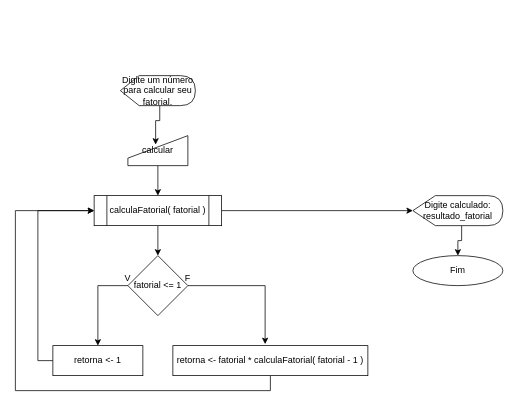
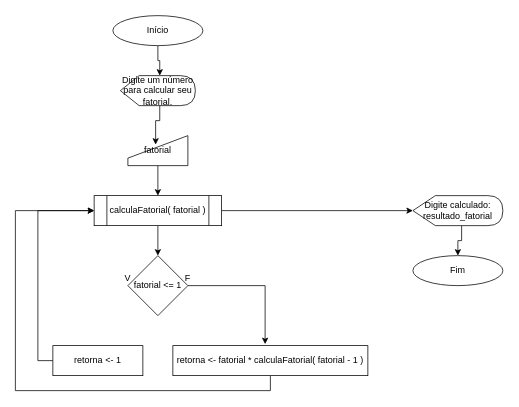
  <mxCell id="0" />
  <mxCell id="1" parent="0" />
+ <mxCell id="2" style="edgeStyle=orthogonalEdgeStyle;rounded=0;orthogonalLoop=1;jettySize=auto;html=1;exitX=0.5;exitY=1;exitDx=0;exitDy=0;entryX=0;entryY=0;entryDx=52.5;entryDy=0;entryPerimeter=0;" edge="1" parent="1" source="3" target="7"><mxGeometry relative="1" as="geometry" /></mxCell>
+ <mxCell id="3" value="Início" style="ellipse;whiteSpace=wrap;html=1;" vertex="1" parent="1"><mxGeometry x="150" y="20" width="120" height="40" as="geometry" /></mxCell>
  <mxCell id="4" style="edgeStyle=orthogonalEdgeStyle;rounded=0;orthogonalLoop=1;jettySize=auto;html=1;exitX=0.5;exitY=1;exitDx=0;exitDy=0;entryX=0.5;entryY=0;entryDx=0;entryDy=0;" edge="1" parent="1" source="5" target="10"><mxGeometry relative="1" as="geometry" /></mxCell>
- <mxCell id="5" value="calcular" style="shape=manualInput;whiteSpace=wrap;html=1;" vertex="1" parent="1"><mxGeometry x="170" y="180" width="80" height="40" as="geometry" /></mxCell>
+ <mxCell id="5" value="fatorial" style="shape=manualInput;whiteSpace=wrap;html=1;" vertex="1" parent="1"><mxGeometry x="170" y="180" width="80" height="40" as="geometry" /></mxCell>
  <mxCell id="6" style="edgeStyle=orthogonalEdgeStyle;rounded=0;orthogonalLoop=1;jettySize=auto;html=1;exitX=0;exitY=0;exitDx=52.5;exitDy=40;exitPerimeter=0;entryX=0.463;entryY=0.3;entryDx=0;entryDy=0;entryPerimeter=0;" edge="1" parent="1" source="7" target="5"><mxGeometry relative="1" as="geometry" /></mxCell>
  <mxCell id="7" value="Digite um número para calcular seu fatorial." style="shape=display;whiteSpace=wrap;html=1;" vertex="1" parent="1"><mxGeometry x="160" y="100" width="100" height="40" as="geometry" /></mxCell>
  <mxCell id="8" style="edgeStyle=orthogonalEdgeStyle;rounded=0;orthogonalLoop=1;jettySize=auto;html=1;exitX=0.5;exitY=1;exitDx=0;exitDy=0;entryX=0.5;entryY=0;entryDx=0;entryDy=0;" edge="1" parent="1" source="10" target="13"><mxGeometry relative="1" as="geometry" /></mxCell>
  <mxCell id="9" style="edgeStyle=orthogonalEdgeStyle;rounded=0;orthogonalLoop=1;jettySize=auto;html=1;exitX=1;exitY=0.5;exitDx=0;exitDy=0;entryX=0;entryY=0.5;entryDx=0;entryDy=0;entryPerimeter=0;" edge="1" parent="1" source="10" target="21"><mxGeometry relative="1" as="geometry" /></mxCell>
  <mxCell id="10" value="calculaFatorial( fatorial )" style="shape=process;whiteSpace=wrap;html=1;backgroundOutline=1;" vertex="1" parent="1"><mxGeometry x="125" y="260" width="170" height="40" as="geometry" /></mxCell>
- <mxCell id="11" style="edgeStyle=orthogonalEdgeStyle;rounded=0;orthogonalLoop=1;jettySize=auto;html=1;exitX=0;exitY=0.5;exitDx=0;exitDy=0;entryX=0.5;entryY=0;entryDx=0;entryDy=0;" edge="1" parent="1" source="13" target="15"><mxGeometry relative="1" as="geometry" /></mxCell>
  <mxCell id="12" style="edgeStyle=orthogonalEdgeStyle;rounded=0;orthogonalLoop=1;jettySize=auto;html=1;exitX=1;exitY=0.5;exitDx=0;exitDy=0;entryX=0.473;entryY=-0.05;entryDx=0;entryDy=0;entryPerimeter=0;" edge="1" parent="1" source="13" target="19"><mxGeometry relative="1" as="geometry" /></mxCell>
  <mxCell id="13" value="fatorial &amp;lt;= 1" style="rhombus;whiteSpace=wrap;html=1;" vertex="1" parent="1"><mxGeometry x="170" y="340" width="80" height="80" as="geometry" /></mxCell>
  <mxCell id="14" style="edgeStyle=orthogonalEdgeStyle;rounded=0;orthogonalLoop=1;jettySize=auto;html=1;exitX=0;exitY=0.5;exitDx=0;exitDy=0;entryX=0;entryY=0.5;entryDx=0;entryDy=0;" edge="1" parent="1" source="15" target="10"><mxGeometry relative="1" as="geometry" /></mxCell>
  <mxCell id="15" value="retorna &amp;lt;- 1" style="rounded=0;whiteSpace=wrap;html=1;" vertex="1" parent="1"><mxGeometry x="70" y="460" width="120" height="40" as="geometry" /></mxCell>
  <mxCell id="16" value="F" style="text;html=1;strokeColor=none;fillColor=none;align=center;verticalAlign=middle;whiteSpace=wrap;rounded=0;" vertex="1" parent="1"><mxGeometry x="230" y="360" width="40" height="20" as="geometry" /></mxCell>
  <mxCell id="17" value="V" style="text;html=1;strokeColor=none;fillColor=none;align=center;verticalAlign=middle;whiteSpace=wrap;rounded=0;" vertex="1" parent="1"><mxGeometry x="150" y="360" width="40" height="20" as="geometry" /></mxCell>
  <mxCell id="18" style="edgeStyle=orthogonalEdgeStyle;rounded=0;orthogonalLoop=1;jettySize=auto;html=1;exitX=0.5;exitY=1;exitDx=0;exitDy=0;entryX=0;entryY=0.5;entryDx=0;entryDy=0;" edge="1" parent="1" source="19" target="10"><mxGeometry relative="1" as="geometry"><mxPoint x="20" y="350" as="targetPoint" /><Array as="points"><mxPoint x="360" y="520" /><mxPoint x="20" y="520" /><mxPoint x="20" y="280" /></Array></mxGeometry></mxCell>
  <mxCell id="19" value="retorna &amp;lt;- fatorial * calculaFatorial( fatorial - 1 )" style="rounded=0;whiteSpace=wrap;html=1;" vertex="1" parent="1"><mxGeometry x="230" y="460" width="260" height="40" as="geometry" /></mxCell>
  <mxCell id="20" style="edgeStyle=orthogonalEdgeStyle;rounded=0;orthogonalLoop=1;jettySize=auto;html=1;exitX=0;exitY=0;exitDx=65;exitDy=40;exitPerimeter=0;entryX=0.5;entryY=0;entryDx=0;entryDy=0;" edge="1" parent="1" source="21" target="22"><mxGeometry relative="1" as="geometry" /></mxCell>
  <mxCell id="21" value="Digite calculado: resultado_fatorial" style="shape=display;whiteSpace=wrap;html=1;" vertex="1" parent="1"><mxGeometry x="550" y="260" width="120" height="40" as="geometry" /></mxCell>
  <mxCell id="22" value="Fim" style="ellipse;whiteSpace=wrap;html=1;" vertex="1" parent="1"><mxGeometry x="550" y="340" width="120" height="40" as="geometry" /></mxCell>
